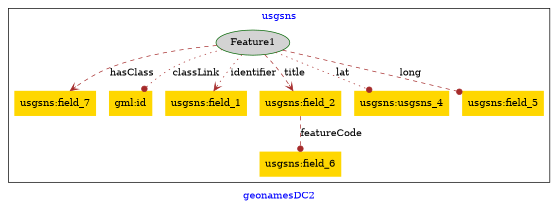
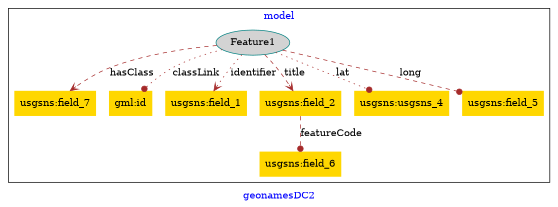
  digraph {
    fontcolor=blue
    label=geonamesDC2
    remincross=true
    node [color=darkgreen fillcolor=gold style=filled shape=plaintext]
    edge [arrowhead=dot color=brown fontcolor=black style=dashed]
-   n1 [fillcolor=lightgray label=Feature1 shape=""]
+   n1 [color=teal fillcolor=lightgray label=Feature1 shape=""]
    n2 [label="usgsns:field_7"]
    n3 [label="gml:id"]
    n4 [label="usgsns:field_1"]
    n5 [label="usgsns:field_2"]
    n6 [label="usgsns:field_6"]
    n7 [color=teal label="usgsns:usgsns_4"]
    n8 [color=teal label="usgsns:field_5"]
    subgraph cluster_1 {
-     label=usgsns
+     label=model
      n1
      n2
      n3
      n4
      n5
      n6
      n7
      n8
    }
    n1 -> n2 [arrowhead=vee label=hasClass]
    n1 -> n3 [label=classLink style=dotted]
    n1 -> n4 [arrowhead=vee label=identifier style=dotted]
    n1 -> n5 [arrowhead=vee label=title]
    n1 -> n7 [label=lat style=dotted]
    n1 -> n8 [label=long]
    n5 -> n6 [label=featureCode]
  }
